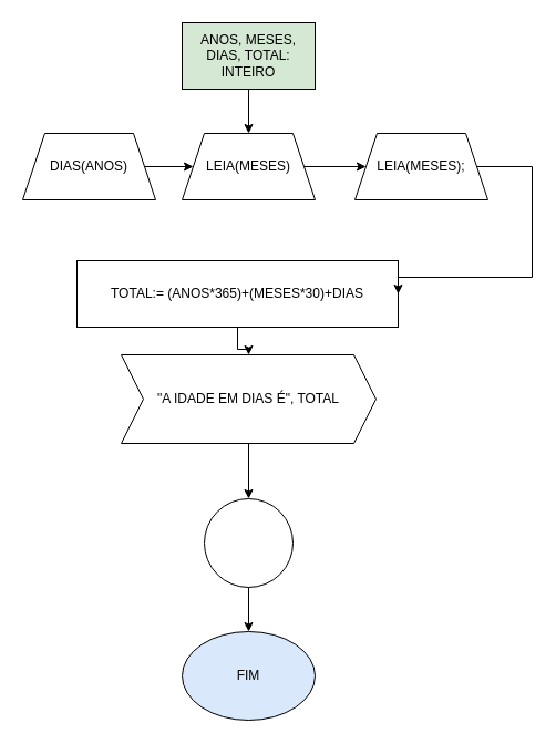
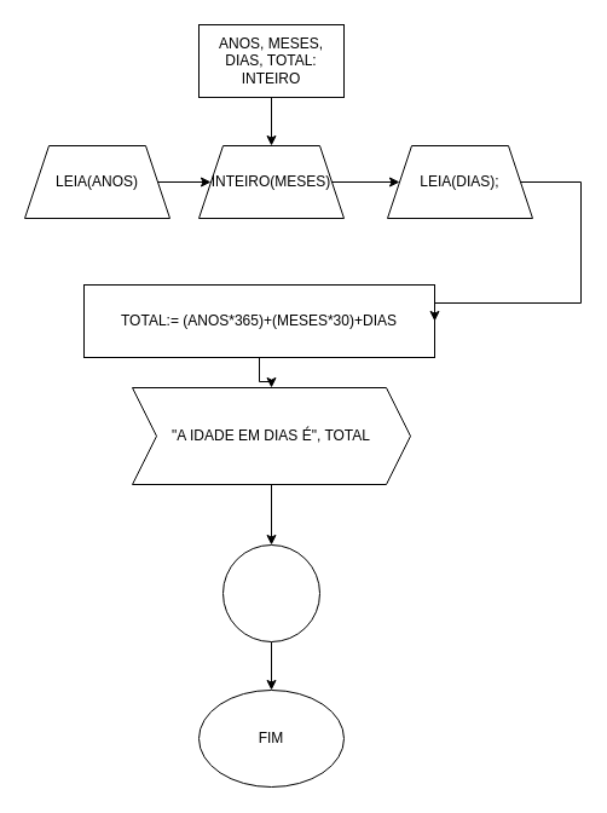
  <mxCell id="0" />
  <mxCell id="1" parent="0" />
  <mxCell id="2" style="edgeStyle=orthogonalEdgeStyle;rounded=0;orthogonalLoop=1;jettySize=auto;html=1;entryX=0.5;entryY=0;entryDx=0;entryDy=0;" edge="1" parent="1" source="3" target="5"><mxGeometry relative="1" as="geometry" /></mxCell>
- <mxCell id="3" value="ANOS, MESES, DIAS, TOTAL: INTEIRO" style="rounded=0;whiteSpace=wrap;html=1;fillColor=#d5e8d4;" vertex="1" parent="1"><mxGeometry x="164" y="20" width="120" height="60" as="geometry" /></mxCell>
+ <mxCell id="3" value="ANOS, MESES, DIAS, TOTAL: INTEIRO" style="rounded=0;whiteSpace=wrap;html=1;" vertex="1" parent="1"><mxGeometry x="164" y="20" width="120" height="60" as="geometry" /></mxCell>
  <mxCell id="4" style="edgeStyle=orthogonalEdgeStyle;rounded=0;orthogonalLoop=1;jettySize=auto;html=1;entryX=0;entryY=0.5;entryDx=0;entryDy=0;" edge="1" parent="1" source="5" target="16"><mxGeometry relative="1" as="geometry" /></mxCell>
- <mxCell id="5" value="LEIA(MESES)" style="shape=trapezoid;perimeter=trapezoidPerimeter;whiteSpace=wrap;html=1;fixedSize=1;" vertex="1" parent="1"><mxGeometry x="164" y="120" width="120" height="60" as="geometry" /></mxCell>
+ <mxCell id="5" value="INTEIRO(MESES)" style="shape=trapezoid;perimeter=trapezoidPerimeter;whiteSpace=wrap;html=1;fixedSize=1;" vertex="1" parent="1"><mxGeometry x="164" y="120" width="120" height="60" as="geometry" /></mxCell>
  <mxCell id="6" style="edgeStyle=orthogonalEdgeStyle;rounded=0;orthogonalLoop=1;jettySize=auto;html=1;entryX=0.5;entryY=0;entryDx=0;entryDy=0;" edge="1" parent="1" source="7" target="9"><mxGeometry relative="1" as="geometry" /></mxCell>
  <mxCell id="7" value="&lt;span&gt;TOTAL:= (ANOS*365)+(MESES*30)+DIAS&lt;/span&gt;" style="rounded=0;whiteSpace=wrap;html=1;" vertex="1" parent="1"><mxGeometry x="69" y="235" width="290" height="60" as="geometry" /></mxCell>
  <mxCell id="8" style="edgeStyle=orthogonalEdgeStyle;rounded=0;orthogonalLoop=1;jettySize=auto;html=1;entryX=0.5;entryY=0;entryDx=0;entryDy=0;" edge="1" parent="1" source="9" target="11"><mxGeometry relative="1" as="geometry" /></mxCell>
  <mxCell id="9" value="&quot;A IDADE EM DIAS É&quot;, TOTAL" style="shape=step;perimeter=stepPerimeter;whiteSpace=wrap;html=1;fixedSize=1;" vertex="1" parent="1"><mxGeometry x="109" y="320" width="230" height="80" as="geometry" /></mxCell>
  <mxCell id="10" style="edgeStyle=orthogonalEdgeStyle;rounded=0;orthogonalLoop=1;jettySize=auto;html=1;entryX=0.5;entryY=0;entryDx=0;entryDy=0;" edge="1" parent="1" source="11" target="12"><mxGeometry relative="1" as="geometry" /></mxCell>
  <mxCell id="11" value="" style="ellipse;whiteSpace=wrap;html=1;aspect=fixed;" vertex="1" parent="1"><mxGeometry x="184" y="450" width="80" height="80" as="geometry" /></mxCell>
- <mxCell id="12" value="FIM" style="ellipse;whiteSpace=wrap;html=1;fillColor=#dae8fc;" vertex="1" parent="1"><mxGeometry x="164" y="570" width="120" height="80" as="geometry" /></mxCell>
+ <mxCell id="12" value="FIM" style="ellipse;whiteSpace=wrap;html=1;" vertex="1" parent="1"><mxGeometry x="164" y="570" width="120" height="80" as="geometry" /></mxCell>
  <mxCell id="13" style="edgeStyle=orthogonalEdgeStyle;rounded=0;orthogonalLoop=1;jettySize=auto;html=1;entryX=0;entryY=0.5;entryDx=0;entryDy=0;" edge="1" parent="1" source="14" target="5"><mxGeometry relative="1" as="geometry" /></mxCell>
- <mxCell id="14" value="DIAS(ANOS)" style="shape=trapezoid;perimeter=trapezoidPerimeter;whiteSpace=wrap;html=1;fixedSize=1;" vertex="1" parent="1"><mxGeometry x="20" y="120" width="120" height="60" as="geometry" /></mxCell>
+ <mxCell id="14" value="LEIA(ANOS)" style="shape=trapezoid;perimeter=trapezoidPerimeter;whiteSpace=wrap;html=1;fixedSize=1;" vertex="1" parent="1"><mxGeometry x="20" y="120" width="120" height="60" as="geometry" /></mxCell>
  <mxCell id="15" style="edgeStyle=orthogonalEdgeStyle;rounded=0;orthogonalLoop=1;jettySize=auto;html=1;entryX=1;entryY=0.5;entryDx=0;entryDy=0;exitX=1;exitY=0.5;exitDx=0;exitDy=0;" edge="1" parent="1" source="16" target="7"><mxGeometry relative="1" as="geometry"><Array as="points"><mxPoint x="480" y="150" /><mxPoint x="480" y="250" /></Array></mxGeometry></mxCell>
- <mxCell id="16" value="LEIA(MESES);" style="shape=trapezoid;perimeter=trapezoidPerimeter;whiteSpace=wrap;html=1;fixedSize=1;" vertex="1" parent="1"><mxGeometry x="320" y="120" width="120" height="60" as="geometry" /></mxCell>
+ <mxCell id="16" value="LEIA(DIAS);" style="shape=trapezoid;perimeter=trapezoidPerimeter;whiteSpace=wrap;html=1;fixedSize=1;" vertex="1" parent="1"><mxGeometry x="320" y="120" width="120" height="60" as="geometry" /></mxCell>
